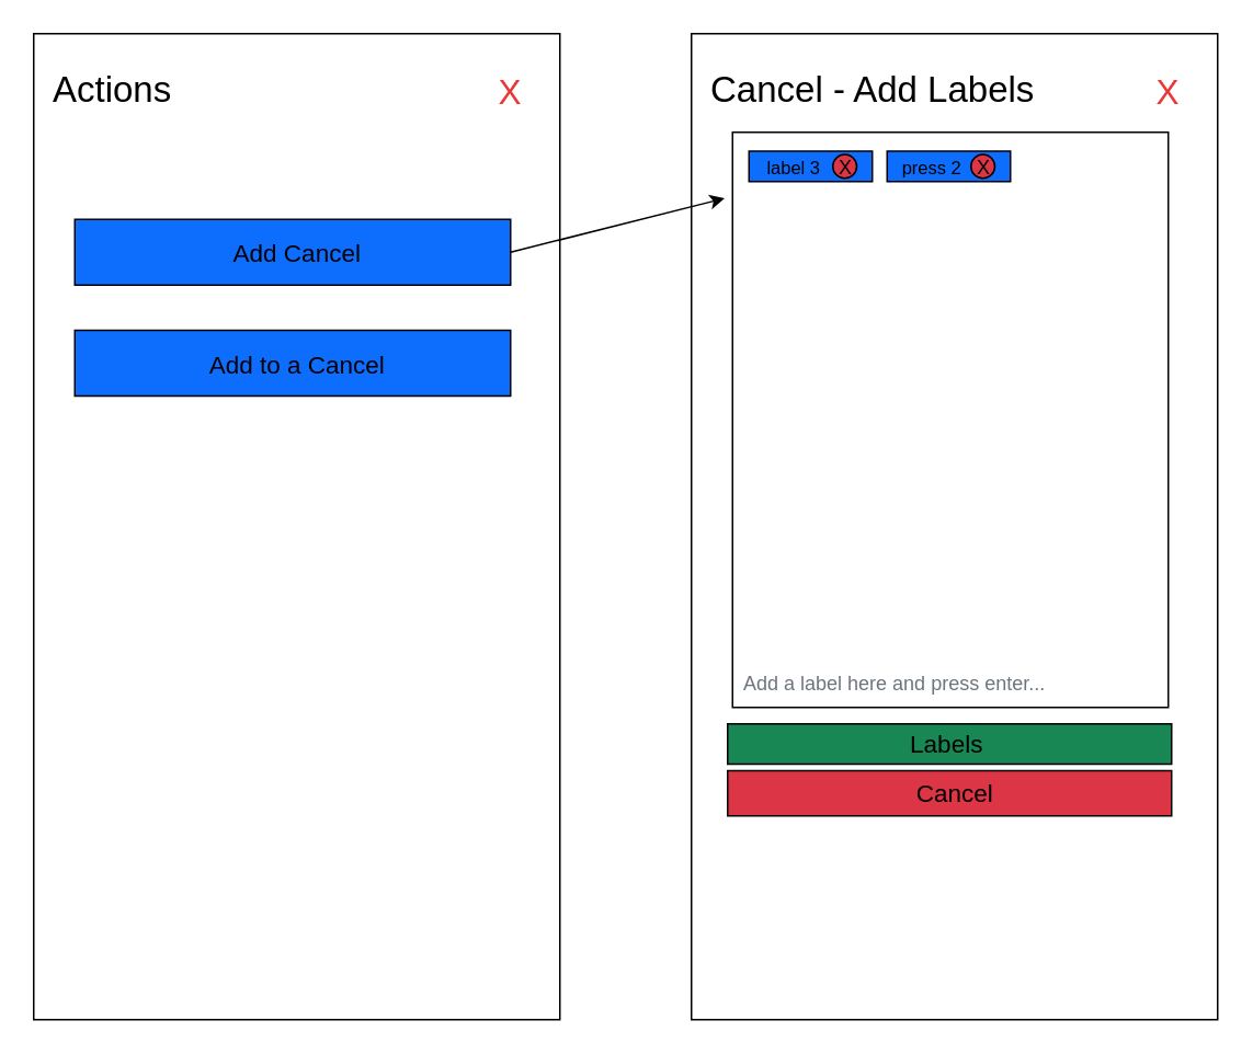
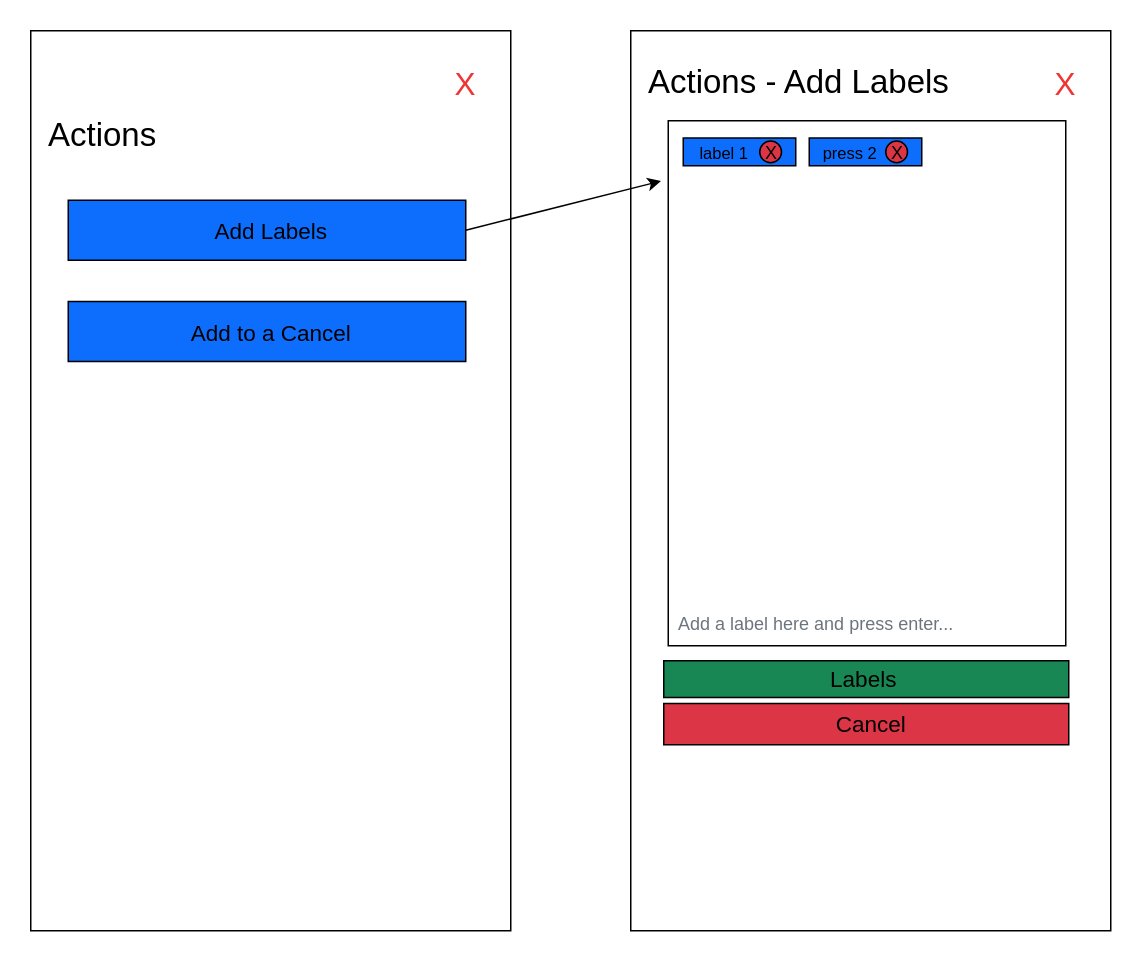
  <mxCell id="0" />
  <mxCell id="1" parent="0" />
  <mxCell id="2" value="" style="rounded=0;whiteSpace=wrap;html=1;" parent="1" vertex="1"><mxGeometry x="20" y="20" width="320" height="600" as="geometry" /></mxCell>
- <mxCell id="3" value="Actions" style="text;html=1;strokeColor=none;fillColor=none;align=left;verticalAlign=middle;whiteSpace=wrap;rounded=0;fontSize=22;" parent="1" vertex="1"><mxGeometry x="30" y="30" width="150" height="50" as="geometry" /></mxCell>
+ <mxCell id="3" value="Actions" style="text;html=1;strokeColor=none;fillColor=none;align=left;verticalAlign=middle;whiteSpace=wrap;rounded=0;fontSize=22;" parent="1" vertex="1"><mxGeometry x="30" y="65" width="150" height="50" as="geometry" /></mxCell>
  <mxCell id="4" value="X" style="text;html=1;strokeColor=none;fillColor=none;align=center;verticalAlign=middle;whiteSpace=wrap;rounded=0;fontSize=21;fontColor=#ed3535;" parent="1" vertex="1"><mxGeometry x="280" y="40" width="60" height="30" as="geometry" /></mxCell>
  <mxCell id="5" value="" style="rounded=0;whiteSpace=wrap;html=1;labelBackgroundColor=#0D6EFD;fillColor=#0D6EFD;" parent="1" vertex="1"><mxGeometry x="45" y="133" width="265" height="40" as="geometry" /></mxCell>
- <mxCell id="6" value="Add Cancel" style="text;html=1;strokeColor=none;fillColor=none;align=center;verticalAlign=middle;whiteSpace=wrap;rounded=0;labelBackgroundColor=#0D6EFD;fontSize=15;" parent="1" vertex="1"><mxGeometry x="108.75" y="125.5" width="142.5" height="55" as="geometry" /></mxCell>
+ <mxCell id="6" value="Add Labels" style="text;html=1;strokeColor=none;fillColor=none;align=center;verticalAlign=middle;whiteSpace=wrap;rounded=0;labelBackgroundColor=#0D6EFD;fontSize=15;" parent="1" vertex="1"><mxGeometry x="108.75" y="125.5" width="142.5" height="55" as="geometry" /></mxCell>
  <mxCell id="7" value="" style="rounded=0;whiteSpace=wrap;html=1;labelBackgroundColor=#0D6EFD;fillColor=#0D6EFD;" parent="1" vertex="1"><mxGeometry x="45" y="200.5" width="265" height="40" as="geometry" /></mxCell>
  <mxCell id="8" value="Add to a Cancel" style="text;html=1;strokeColor=none;fillColor=none;align=center;verticalAlign=middle;whiteSpace=wrap;rounded=0;fontSize=15;" parent="1" vertex="1"><mxGeometry x="108.75" y="193" width="142.5" height="55" as="geometry" /></mxCell>
  <mxCell id="9" value="" style="rounded=0;whiteSpace=wrap;html=1;" parent="1" vertex="1"><mxGeometry x="420" y="20" width="320" height="600" as="geometry" /></mxCell>
- <mxCell id="10" value="Cancel - Add Labels" style="text;html=1;strokeColor=none;fillColor=none;align=left;verticalAlign=middle;whiteSpace=wrap;rounded=0;fontSize=22;" parent="1" vertex="1"><mxGeometry x="430" y="30" width="220" height="50" as="geometry" /></mxCell>
+ <mxCell id="10" value="Actions - Add Labels" style="text;html=1;strokeColor=none;fillColor=none;align=left;verticalAlign=middle;whiteSpace=wrap;rounded=0;fontSize=22;" parent="1" vertex="1"><mxGeometry x="430" y="30" width="220" height="50" as="geometry" /></mxCell>
  <mxCell id="11" value="X" style="text;html=1;strokeColor=none;fillColor=none;align=center;verticalAlign=middle;whiteSpace=wrap;rounded=0;fontSize=21;fontColor=#ed3535;" parent="1" vertex="1"><mxGeometry x="680" y="40" width="60" height="30" as="geometry" /></mxCell>
  <mxCell id="12" value="" style="rounded=0;whiteSpace=wrap;html=1;labelBackgroundColor=#0D6EFD;fillColor=#dc3545;" parent="1" vertex="1"><mxGeometry x="442" y="468.5" width="270" height="27.5" as="geometry" /></mxCell>
  <mxCell id="13" value="Cancel" style="text;html=1;strokeColor=none;fillColor=none;align=center;verticalAlign=middle;whiteSpace=wrap;rounded=0;fontSize=15;" parent="1" vertex="1"><mxGeometry x="508.75" y="454" width="142.5" height="55" as="geometry" /></mxCell>
  <mxCell id="14" value="" style="endArrow=classic;html=1;rounded=0;exitX=1;exitY=0.5;exitDx=0;exitDy=0;entryX=0.063;entryY=0.167;entryDx=0;entryDy=0;entryPerimeter=0;" parent="1" source="5" target="9" edge="1"><mxGeometry width="50" height="50" relative="1" as="geometry"><mxPoint x="350" y="130" as="sourcePoint" /><mxPoint x="430" y="120" as="targetPoint" /></mxGeometry></mxCell>
  <mxCell id="15" value="" style="rounded=0;whiteSpace=wrap;html=1;" parent="1" vertex="1"><mxGeometry x="445" y="80" width="265" height="350" as="geometry" /></mxCell>
  <mxCell id="16" value="" style="rounded=0;whiteSpace=wrap;html=1;labelBackgroundColor=#198754;fillColor=#198754;" parent="1" vertex="1"><mxGeometry x="442" y="440" width="270" height="24.5" as="geometry" /></mxCell>
  <mxCell id="17" value="Labels" style="text;html=1;strokeColor=none;fillColor=none;align=center;verticalAlign=middle;whiteSpace=wrap;rounded=0;fontSize=15;" parent="1" vertex="1"><mxGeometry x="503.75" y="429" width="142.5" height="45" as="geometry" /></mxCell>
  <mxCell id="18" value="Add a label here and press enter..." style="text;html=1;strokeColor=none;fillColor=none;align=left;verticalAlign=middle;whiteSpace=wrap;rounded=0;fontColor=#6C757D;" parent="1" vertex="1"><mxGeometry x="449.75" y="401" width="241.25" height="30" as="geometry" /></mxCell>
  <mxCell id="19" value="" style="rounded=0;whiteSpace=wrap;html=1;labelBackgroundColor=#0D6EFD;fillColor=#0D6EFD;" parent="1" vertex="1"><mxGeometry x="455" y="91.5" width="75" height="18.5" as="geometry" /></mxCell>
- <mxCell id="20" value="label 3" style="text;html=1;strokeColor=none;fillColor=none;align=center;verticalAlign=middle;whiteSpace=wrap;rounded=0;fontSize=11;" parent="1" vertex="1"><mxGeometry x="411" y="74" width="142.5" height="55" as="geometry" /></mxCell>
+ <mxCell id="20" value="label 1" style="text;html=1;strokeColor=none;fillColor=none;align=center;verticalAlign=middle;whiteSpace=wrap;rounded=0;fontSize=11;" parent="1" vertex="1"><mxGeometry x="411" y="74" width="142.5" height="55" as="geometry" /></mxCell>
  <mxCell id="21" value="" style="ellipse;whiteSpace=wrap;html=1;aspect=fixed;fillColor=#dc3545;" parent="1" vertex="1"><mxGeometry x="506" y="93.5" width="14.5" height="14.5" as="geometry" /></mxCell>
  <mxCell id="22" value="X" style="text;html=1;strokeColor=none;fillColor=none;align=center;verticalAlign=middle;whiteSpace=wrap;rounded=0;" parent="1" vertex="1"><mxGeometry x="484" y="87" width="60" height="30" as="geometry" /></mxCell>
  <mxCell id="23" value="" style="rounded=0;whiteSpace=wrap;html=1;labelBackgroundColor=#0D6EFD;fillColor=#0D6EFD;" parent="1" vertex="1"><mxGeometry x="539" y="91.5" width="75" height="18.5" as="geometry" /></mxCell>
  <mxCell id="24" value="press 2" style="text;html=1;strokeColor=none;fillColor=none;align=center;verticalAlign=middle;whiteSpace=wrap;rounded=0;fontSize=11;" parent="1" vertex="1"><mxGeometry x="495" y="74" width="142.5" height="55" as="geometry" /></mxCell>
  <mxCell id="25" value="" style="ellipse;whiteSpace=wrap;html=1;aspect=fixed;fillColor=#dc3545;" parent="1" vertex="1"><mxGeometry x="590" y="93.5" width="14.5" height="14.5" as="geometry" /></mxCell>
  <mxCell id="26" value="X" style="text;html=1;strokeColor=none;fillColor=none;align=center;verticalAlign=middle;whiteSpace=wrap;rounded=0;" parent="1" vertex="1"><mxGeometry x="568" y="87" width="60" height="30" as="geometry" /></mxCell>
